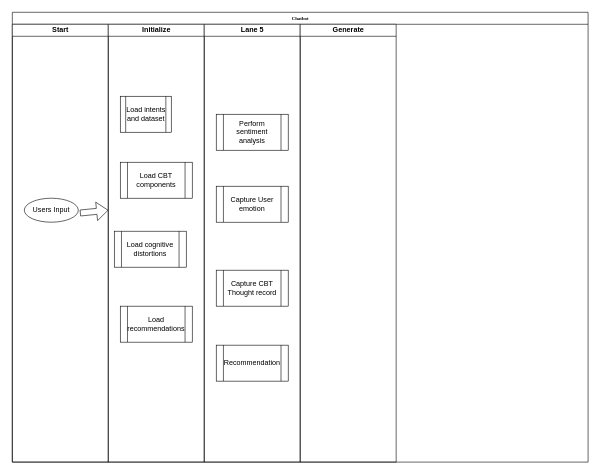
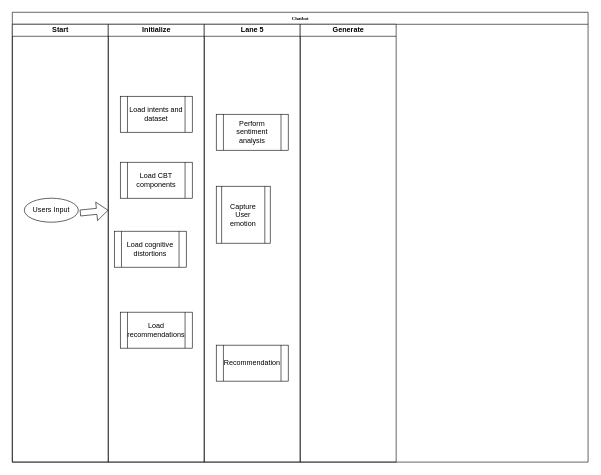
  <mxCell id="0" />
  <mxCell id="1" parent="0" />
  <mxCell id="2" value="Chatbot" style="swimlane;html=1;childLayout=stackLayout;startSize=20;rounded=0;shadow=0;labelBackgroundColor=none;strokeWidth=1;fontFamily=Verdana;fontSize=8;align=center;" parent="1" vertex="1"><mxGeometry x="20" y="20" width="960" height="750" as="geometry" /></mxCell>
  <mxCell id="3" value="Start" style="swimlane;html=1;startSize=20;" parent="2" vertex="1"><mxGeometry y="20" width="160" height="730" as="geometry" /></mxCell>
  <mxCell id="4" value="Users Input" style="ellipse;whiteSpace=wrap;html=1;" vertex="1" parent="3"><mxGeometry x="20" y="290" width="90" height="40" as="geometry" /></mxCell>
  <mxCell id="5" value="Initialize" style="swimlane;html=1;startSize=20;" parent="2" vertex="1"><mxGeometry x="160" y="20" width="160" height="730" as="geometry" /></mxCell>
- <mxCell id="6" value="Load intents and dataset" style="shape=process;whiteSpace=wrap;html=1;backgroundOutline=1;" vertex="1" parent="5"><mxGeometry x="20" y="120" width="85" height="60" as="geometry" /></mxCell>
+ <mxCell id="6" value="Load intents and dataset" style="shape=process;whiteSpace=wrap;html=1;backgroundOutline=1;" vertex="1" parent="5"><mxGeometry x="20" y="120" width="120" height="60" as="geometry" /></mxCell>
  <mxCell id="7" value="Load CBT components" style="shape=process;whiteSpace=wrap;html=1;backgroundOutline=1;" vertex="1" parent="5"><mxGeometry x="20" y="230" width="120" height="60" as="geometry" /></mxCell>
  <mxCell id="8" value="Load cognitive distortions" style="shape=process;whiteSpace=wrap;html=1;backgroundOutline=1;" vertex="1" parent="5"><mxGeometry x="10" y="345" width="120" height="60" as="geometry" /></mxCell>
- <mxCell id="9" value="Load recommendations" style="shape=process;whiteSpace=wrap;html=1;backgroundOutline=1;" vertex="1" parent="5"><mxGeometry x="20" y="470" width="120" height="60" as="geometry" /></mxCell>
+ <mxCell id="9" value="Load recommendations" style="shape=process;whiteSpace=wrap;html=1;backgroundOutline=1;" vertex="1" parent="5"><mxGeometry x="20" y="480" width="120" height="60" as="geometry" /></mxCell>
  <mxCell id="10" value="Lane 5" style="swimlane;html=1;startSize=20;" vertex="1" parent="2"><mxGeometry x="320" y="20" width="160" height="730" as="geometry" /></mxCell>
  <mxCell id="11" value="Perform sentiment analysis" style="shape=process;whiteSpace=wrap;html=1;backgroundOutline=1;" vertex="1" parent="10"><mxGeometry x="20" y="150" width="120" height="60" as="geometry" /></mxCell>
- <mxCell id="12" value="Capture User emotion" style="shape=process;whiteSpace=wrap;html=1;backgroundOutline=1;" vertex="1" parent="10"><mxGeometry x="20" y="270" width="120" height="60" as="geometry" /></mxCell>
- <mxCell id="13" value="Capture CBT Thought record" style="shape=process;whiteSpace=wrap;html=1;backgroundOutline=1;" vertex="1" parent="10"><mxGeometry x="20" y="410" width="120" height="60" as="geometry" /></mxCell>
+ <mxCell id="12" value="Capture User emotion" style="shape=process;whiteSpace=wrap;html=1;backgroundOutline=1;" vertex="1" parent="10"><mxGeometry x="20" y="270" width="90" height="95" as="geometry" /></mxCell>
  <mxCell id="14" value="Recommendation" style="shape=process;whiteSpace=wrap;html=1;backgroundOutline=1;" vertex="1" parent="10"><mxGeometry x="20" y="535" width="120" height="60" as="geometry" /></mxCell>
  <mxCell id="15" value="Generate" style="swimlane;html=1;startSize=20;" parent="2" vertex="1"><mxGeometry x="480" y="20" width="160" height="730" as="geometry" /></mxCell>
  <mxCell id="16" value="" style="shape=flexArrow;endArrow=classic;html=1;rounded=0;exitX=1.033;exitY=0.617;exitDx=0;exitDy=0;exitPerimeter=0;" edge="1" parent="2" source="4"><mxGeometry width="50" height="50" relative="1" as="geometry"><mxPoint x="370" y="330" as="sourcePoint" /><mxPoint x="160" y="330" as="targetPoint" /></mxGeometry></mxCell>
